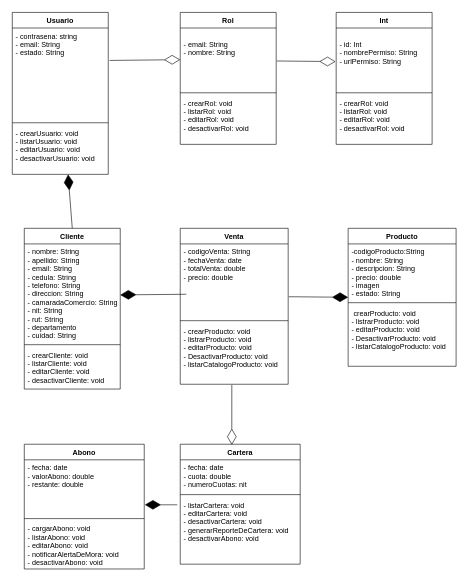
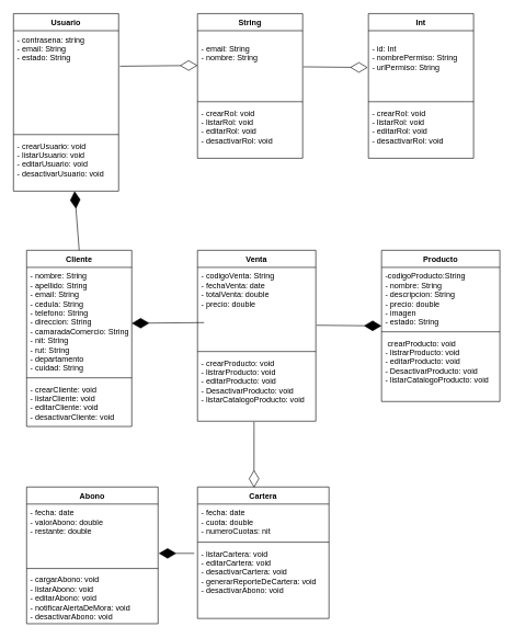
  <mxCell id="0" />
  <mxCell id="1" parent="0" />
  <mxCell id="2" value="Producto" style="swimlane;fontStyle=1;align=center;verticalAlign=top;childLayout=stackLayout;horizontal=1;startSize=26;horizontalStack=0;resizeParent=1;resizeParentMax=0;resizeLast=0;collapsible=1;marginBottom=0;" parent="1" vertex="1"><mxGeometry x="580" y="380" width="180" height="230" as="geometry" /></mxCell>
  <mxCell id="3" value="-codigoProducto:String&#10;- nombre: String&#10;- descripcion: String&#10;- precio: double&#10;- imagen&#10;- estado: String" style="text;strokeColor=none;fillColor=none;align=left;verticalAlign=top;spacingLeft=4;spacingRight=4;overflow=hidden;rotatable=0;points=[[0,0.5],[1,0.5]];portConstraint=eastwest;" parent="2" vertex="1"><mxGeometry y="26" width="180" height="94" as="geometry" /></mxCell>
  <mxCell id="4" value="" style="line;strokeWidth=1;fillColor=none;align=left;verticalAlign=middle;spacingTop=-1;spacingLeft=3;spacingRight=3;rotatable=0;labelPosition=right;points=[];portConstraint=eastwest;strokeColor=inherit;" parent="2" vertex="1"><mxGeometry y="120" width="180" height="8" as="geometry" /></mxCell>
  <mxCell id="5" value=" crearProducto: void&#10;- listrarProducto: void&#10;- editarProducto: void&#10;- DesactivarProducto: void&#10;- listarCatalogoProducto: void&#10;" style="text;strokeColor=none;fillColor=none;align=left;verticalAlign=top;spacingLeft=4;spacingRight=4;overflow=hidden;rotatable=0;points=[[0,0.5],[1,0.5]];portConstraint=eastwest;" parent="2" vertex="1"><mxGeometry y="128" width="180" height="102" as="geometry" /></mxCell>
  <mxCell id="6" value="Cliente" style="swimlane;fontStyle=1;align=center;verticalAlign=top;childLayout=stackLayout;horizontal=1;startSize=26;horizontalStack=0;resizeParent=1;resizeParentMax=0;resizeLast=0;collapsible=1;marginBottom=0;" parent="1" vertex="1"><mxGeometry x="40" y="380" width="160" height="268" as="geometry" /></mxCell>
  <mxCell id="7" value="- nombre: String&#10;- apellido: String&#10;- email: String&#10;- cedula: String&#10;- telefono: String&#10;- direccion: String&#10;- camaradaComercio: String&#10;- nit: String&#10;- rut: String&#10;- departamento&#10;- cuidad: String" style="text;strokeColor=none;fillColor=none;align=left;verticalAlign=top;spacingLeft=4;spacingRight=4;overflow=hidden;rotatable=0;points=[[0,0.5],[1,0.5]];portConstraint=eastwest;" parent="6" vertex="1"><mxGeometry y="26" width="160" height="164" as="geometry" /></mxCell>
  <mxCell id="8" value="" style="line;strokeWidth=1;fillColor=none;align=left;verticalAlign=middle;spacingTop=-1;spacingLeft=3;spacingRight=3;rotatable=0;labelPosition=right;points=[];portConstraint=eastwest;strokeColor=inherit;" parent="6" vertex="1"><mxGeometry y="190" width="160" height="8" as="geometry" /></mxCell>
  <mxCell id="9" value="- crearCliente: void&#10;- listarCliente: void&#10;- editarCliente: void&#10;- desactivarCliente: void" style="text;strokeColor=none;fillColor=none;align=left;verticalAlign=top;spacingLeft=4;spacingRight=4;overflow=hidden;rotatable=0;points=[[0,0.5],[1,0.5]];portConstraint=eastwest;" parent="6" vertex="1"><mxGeometry y="198" width="160" height="70" as="geometry" /></mxCell>
- <mxCell id="10" value="Rol" style="swimlane;fontStyle=1;align=center;verticalAlign=top;childLayout=stackLayout;horizontal=1;startSize=26;horizontalStack=0;resizeParent=1;resizeParentMax=0;resizeLast=0;collapsible=1;marginBottom=0;" parent="1" vertex="1"><mxGeometry x="300" width="160" height="220" as="geometry" y="20" /></mxCell>
+ <mxCell id="10" value="String" style="swimlane;fontStyle=1;align=center;verticalAlign=top;childLayout=stackLayout;horizontal=1;startSize=26;horizontalStack=0;resizeParent=1;resizeParentMax=0;resizeLast=0;collapsible=1;marginBottom=0;" parent="1" vertex="1"><mxGeometry x="300" width="160" height="220" as="geometry" y="20" /></mxCell>
  <mxCell id="11" value="&#10;- email: String&#10;- nombre: String&#10;" style="text;strokeColor=none;fillColor=none;align=left;verticalAlign=top;spacingLeft=4;spacingRight=4;overflow=hidden;rotatable=0;points=[[0,0.5],[1,0.5]];portConstraint=eastwest;" parent="10" vertex="1"><mxGeometry y="26" width="160" height="104" as="geometry" /></mxCell>
  <mxCell id="12" value="" style="line;strokeWidth=1;fillColor=none;align=left;verticalAlign=middle;spacingTop=-1;spacingLeft=3;spacingRight=3;rotatable=0;labelPosition=right;points=[];portConstraint=eastwest;strokeColor=inherit;" parent="10" vertex="1"><mxGeometry y="130" width="160" height="8" as="geometry" /></mxCell>
  <mxCell id="13" value="- crearRol: void&#10;- listarRol: void&#10;- editarRol: void&#10;- desactivarRol: void" style="text;strokeColor=none;fillColor=none;align=left;verticalAlign=top;spacingLeft=4;spacingRight=4;overflow=hidden;rotatable=0;points=[[0,0.5],[1,0.5]];portConstraint=eastwest;" parent="10" vertex="1"><mxGeometry y="138" width="160" height="82" as="geometry" /></mxCell>
  <mxCell id="14" value="Usuario" style="swimlane;fontStyle=1;align=center;verticalAlign=top;childLayout=stackLayout;horizontal=1;startSize=26;horizontalStack=0;resizeParent=1;resizeParentMax=0;resizeLast=0;collapsible=1;marginBottom=0;" parent="1" vertex="1"><mxGeometry x="20" width="160" height="270" as="geometry" y="20" /></mxCell>
  <mxCell id="15" value="- contrasena: string&#10;- email: String&#10;- estado: String&#10;" style="text;strokeColor=none;fillColor=none;align=left;verticalAlign=top;spacingLeft=4;spacingRight=4;overflow=hidden;rotatable=0;points=[[0,0.5],[1,0.5]];portConstraint=eastwest;" parent="14" vertex="1"><mxGeometry y="26" width="160" height="154" as="geometry" /></mxCell>
  <mxCell id="16" value="" style="line;strokeWidth=1;fillColor=none;align=left;verticalAlign=middle;spacingTop=-1;spacingLeft=3;spacingRight=3;rotatable=0;labelPosition=right;points=[];portConstraint=eastwest;strokeColor=inherit;" parent="14" vertex="1"><mxGeometry y="180" width="160" height="8" as="geometry" /></mxCell>
  <mxCell id="17" value="- crearUsuario: void&#10;- listarUsuario: void&#10;- editarUsuario: void&#10;- desactivarUsuario: void" style="text;strokeColor=none;fillColor=none;align=left;verticalAlign=top;spacingLeft=4;spacingRight=4;overflow=hidden;rotatable=0;points=[[0,0.5],[1,0.5]];portConstraint=eastwest;" parent="14" vertex="1"><mxGeometry y="188" width="160" height="82" as="geometry" /></mxCell>
  <mxCell id="18" value="Venta" style="swimlane;fontStyle=1;align=center;verticalAlign=top;childLayout=stackLayout;horizontal=1;startSize=26;horizontalStack=0;resizeParent=1;resizeParentMax=0;resizeLast=0;collapsible=1;marginBottom=0;" parent="1" vertex="1"><mxGeometry x="300" y="380" width="180" height="260" as="geometry" /></mxCell>
  <mxCell id="19" value="- codigoVenta: String&#10;- fechaVenta: date&#10;- totalVenta: double&#10;- precio: double&#10;" style="text;strokeColor=none;fillColor=none;align=left;verticalAlign=top;spacingLeft=4;spacingRight=4;overflow=hidden;rotatable=0;points=[[0,0.5],[1,0.5]];portConstraint=eastwest;" parent="18" vertex="1"><mxGeometry y="26" width="180" height="124" as="geometry" /></mxCell>
  <mxCell id="20" value="" style="line;strokeWidth=1;fillColor=none;align=left;verticalAlign=middle;spacingTop=-1;spacingLeft=3;spacingRight=3;rotatable=0;labelPosition=right;points=[];portConstraint=eastwest;strokeColor=inherit;" parent="18" vertex="1"><mxGeometry y="150" width="180" height="8" as="geometry" /></mxCell>
  <mxCell id="21" value="- crearProducto: void&#10;- listrarProducto: void&#10;- editarProducto: void&#10;- DesactivarProducto: void&#10;- listarCatalogoProducto: void&#10;" style="text;strokeColor=none;fillColor=none;align=left;verticalAlign=top;spacingLeft=4;spacingRight=4;overflow=hidden;rotatable=0;points=[[0,0.5],[1,0.5]];portConstraint=eastwest;" parent="18" vertex="1"><mxGeometry y="158" width="180" height="102" as="geometry" /></mxCell>
  <mxCell id="22" value="Abono&#10;" style="swimlane;fontStyle=1;align=center;verticalAlign=top;childLayout=stackLayout;horizontal=1;startSize=26;horizontalStack=0;resizeParent=1;resizeParentMax=0;resizeLast=0;collapsible=1;marginBottom=0;" parent="1" vertex="1"><mxGeometry x="40" y="740" width="200" height="208" as="geometry" /></mxCell>
  <mxCell id="23" value="- fecha: date&#10;- valorAbono: double&#10;- restante: double&#10;&#10;" style="text;strokeColor=none;fillColor=none;align=left;verticalAlign=top;spacingLeft=4;spacingRight=4;overflow=hidden;rotatable=0;points=[[0,0.5],[1,0.5]];portConstraint=eastwest;" parent="22" vertex="1"><mxGeometry y="26" width="200" height="94" as="geometry" /></mxCell>
  <mxCell id="24" value="" style="line;strokeWidth=1;fillColor=none;align=left;verticalAlign=middle;spacingTop=-1;spacingLeft=3;spacingRight=3;rotatable=0;labelPosition=right;points=[];portConstraint=eastwest;strokeColor=inherit;" parent="22" vertex="1"><mxGeometry y="120" width="200" height="8" as="geometry" /></mxCell>
  <mxCell id="25" value="- cargarAbono: void&#10;- listarAbono: void&#10;- editarAbono: void&#10;- notificarAlertaDeMora: void&#10;- desactivarAbono: void&#10;" style="text;strokeColor=none;fillColor=none;align=left;verticalAlign=top;spacingLeft=4;spacingRight=4;overflow=hidden;rotatable=0;points=[[0,0.5],[1,0.5]];portConstraint=eastwest;" parent="22" vertex="1"><mxGeometry y="128" width="200" height="80" as="geometry" /></mxCell>
  <mxCell id="26" value="Cartera" style="swimlane;fontStyle=1;align=center;verticalAlign=top;childLayout=stackLayout;horizontal=1;startSize=26;horizontalStack=0;resizeParent=1;resizeParentMax=0;resizeLast=0;collapsible=1;marginBottom=0;" parent="1" vertex="1"><mxGeometry x="300" y="740" width="200" height="200" as="geometry" /></mxCell>
  <mxCell id="27" value="- fecha: date&#10;- cuota: double&#10;- numeroCuotas: nit&#10;" style="text;strokeColor=none;fillColor=none;align=left;verticalAlign=top;spacingLeft=4;spacingRight=4;overflow=hidden;rotatable=0;points=[[0,0.5],[1,0.5]];portConstraint=eastwest;" parent="26" vertex="1"><mxGeometry y="26" width="200" height="54" as="geometry" /></mxCell>
  <mxCell id="28" value="" style="line;strokeWidth=1;fillColor=none;align=left;verticalAlign=middle;spacingTop=-1;spacingLeft=3;spacingRight=3;rotatable=0;labelPosition=right;points=[];portConstraint=eastwest;strokeColor=inherit;" parent="26" vertex="1"><mxGeometry y="80" width="200" height="8" as="geometry" /></mxCell>
  <mxCell id="29" value="- listarCartera: void&#10;- editarCartera: void&#10;- desactivarCartera: void&#10;- generarReporteDeCartera: void&#10;- desactivarAbono: void&#10;" style="text;strokeColor=none;fillColor=none;align=left;verticalAlign=top;spacingLeft=4;spacingRight=4;overflow=hidden;rotatable=0;points=[[0,0.5],[1,0.5]];portConstraint=eastwest;" parent="26" vertex="1"><mxGeometry y="88" width="200" height="112" as="geometry" /></mxCell>
  <mxCell id="30" value="" style="endArrow=diamondThin;endFill=1;endSize=24;html=1;rounded=0;entryX=0;entryY=0.947;entryDx=0;entryDy=0;exitX=1.006;exitY=0.71;exitDx=0;exitDy=0;entryPerimeter=0;exitPerimeter=0;" parent="1" source="19" target="3" edge="1"><mxGeometry width="160" relative="1" as="geometry"><mxPoint x="500" y="650" as="sourcePoint" /><mxPoint x="740" y="220" as="targetPoint" /></mxGeometry></mxCell>
  <mxCell id="31" value="" style="endArrow=diamondThin;endFill=1;endSize=24;html=1;rounded=0;entryX=1;entryY=0.5;entryDx=0;entryDy=0;exitX=0.056;exitY=0.677;exitDx=0;exitDy=0;exitPerimeter=0;" parent="1" source="19" edge="1"><mxGeometry width="160" relative="1" as="geometry"><mxPoint x="300" y="480.474" as="sourcePoint" /><mxPoint x="200" y="491" as="targetPoint" /></mxGeometry></mxCell>
  <mxCell id="32" value="Int" style="swimlane;fontStyle=1;align=center;verticalAlign=top;childLayout=stackLayout;horizontal=1;startSize=26;horizontalStack=0;resizeParent=1;resizeParentMax=0;resizeLast=0;collapsible=1;marginBottom=0;" parent="1" vertex="1"><mxGeometry x="560" width="160" height="220" as="geometry" y="20" /></mxCell>
  <mxCell id="33" value="&#10;- id: Int&#10;- nombrePermiso: String&#10;- urlPermiso: String" style="text;strokeColor=none;fillColor=none;align=left;verticalAlign=top;spacingLeft=4;spacingRight=4;overflow=hidden;rotatable=0;points=[[0,0.5],[1,0.5]];portConstraint=eastwest;" parent="32" vertex="1"><mxGeometry y="26" width="160" height="104" as="geometry" /></mxCell>
  <mxCell id="34" value="" style="line;strokeWidth=1;fillColor=none;align=left;verticalAlign=middle;spacingTop=-1;spacingLeft=3;spacingRight=3;rotatable=0;labelPosition=right;points=[];portConstraint=eastwest;strokeColor=inherit;" parent="32" vertex="1"><mxGeometry y="130" width="160" height="8" as="geometry" /></mxCell>
  <mxCell id="35" value="- crearRol: void&#10;- listarRol: void&#10;- editarRol: void&#10;- desactivarRol: void" style="text;strokeColor=none;fillColor=none;align=left;verticalAlign=top;spacingLeft=4;spacingRight=4;overflow=hidden;rotatable=0;points=[[0,0.5],[1,0.5]];portConstraint=eastwest;" parent="32" vertex="1"><mxGeometry y="138" width="160" height="82" as="geometry" /></mxCell>
  <mxCell id="36" value="" style="endArrow=diamondThin;endFill=0;endSize=24;html=1;rounded=0;exitX=1.006;exitY=0.615;exitDx=0;exitDy=0;exitPerimeter=0;entryX=-0.006;entryY=0.625;entryDx=0;entryDy=0;entryPerimeter=0;" parent="1" edge="1"><mxGeometry width="160" relative="1" as="geometry"><mxPoint x="460.96" y="100.96" as="sourcePoint" /><mxPoint x="559.04" y="102" as="targetPoint" /></mxGeometry></mxCell>
  <mxCell id="37" value="" style="endArrow=diamondThin;endFill=0;endSize=24;html=1;rounded=0;exitX=1.013;exitY=0.351;exitDx=0;exitDy=0;exitPerimeter=0;" parent="1" source="15" target="11" edge="1"><mxGeometry width="160" relative="1" as="geometry"><mxPoint x="240" y="140" as="sourcePoint" /><mxPoint x="400" y="140" as="targetPoint" /></mxGeometry></mxCell>
  <mxCell id="38" value="" style="endArrow=diamondThin;endFill=1;endSize=24;html=1;rounded=0;exitX=-0.025;exitY=0.116;exitDx=0;exitDy=0;exitPerimeter=0;entryX=1.005;entryY=0.798;entryDx=0;entryDy=0;entryPerimeter=0;" parent="1" source="29" target="23" edge="1"><mxGeometry width="160" relative="1" as="geometry"><mxPoint x="90" y="940" as="sourcePoint" /><mxPoint x="250" y="940" as="targetPoint" /></mxGeometry></mxCell>
  <mxCell id="39" value="" style="endArrow=diamondThin;endFill=0;endSize=24;html=1;rounded=0;exitX=0.478;exitY=1.01;exitDx=0;exitDy=0;exitPerimeter=0;entryX=0.43;entryY=0.005;entryDx=0;entryDy=0;entryPerimeter=0;" parent="1" source="21" target="26" edge="1"><mxGeometry width="160" relative="1" as="geometry"><mxPoint x="330" y="910" as="sourcePoint" /><mxPoint x="490" y="910" as="targetPoint" /></mxGeometry></mxCell>
  <mxCell id="40" value="" style="endArrow=diamondThin;endFill=1;endSize=24;html=1;rounded=0;entryX=0.581;entryY=1;entryDx=0;entryDy=0;exitX=0.5;exitY=0;exitDx=0;exitDy=0;entryPerimeter=0;" parent="1" source="6" target="17" edge="1"><mxGeometry width="160" relative="1" as="geometry"><mxPoint x="350.08" y="288.948" as="sourcePoint" /><mxPoint x="240" y="290" as="targetPoint" /></mxGeometry></mxCell>
